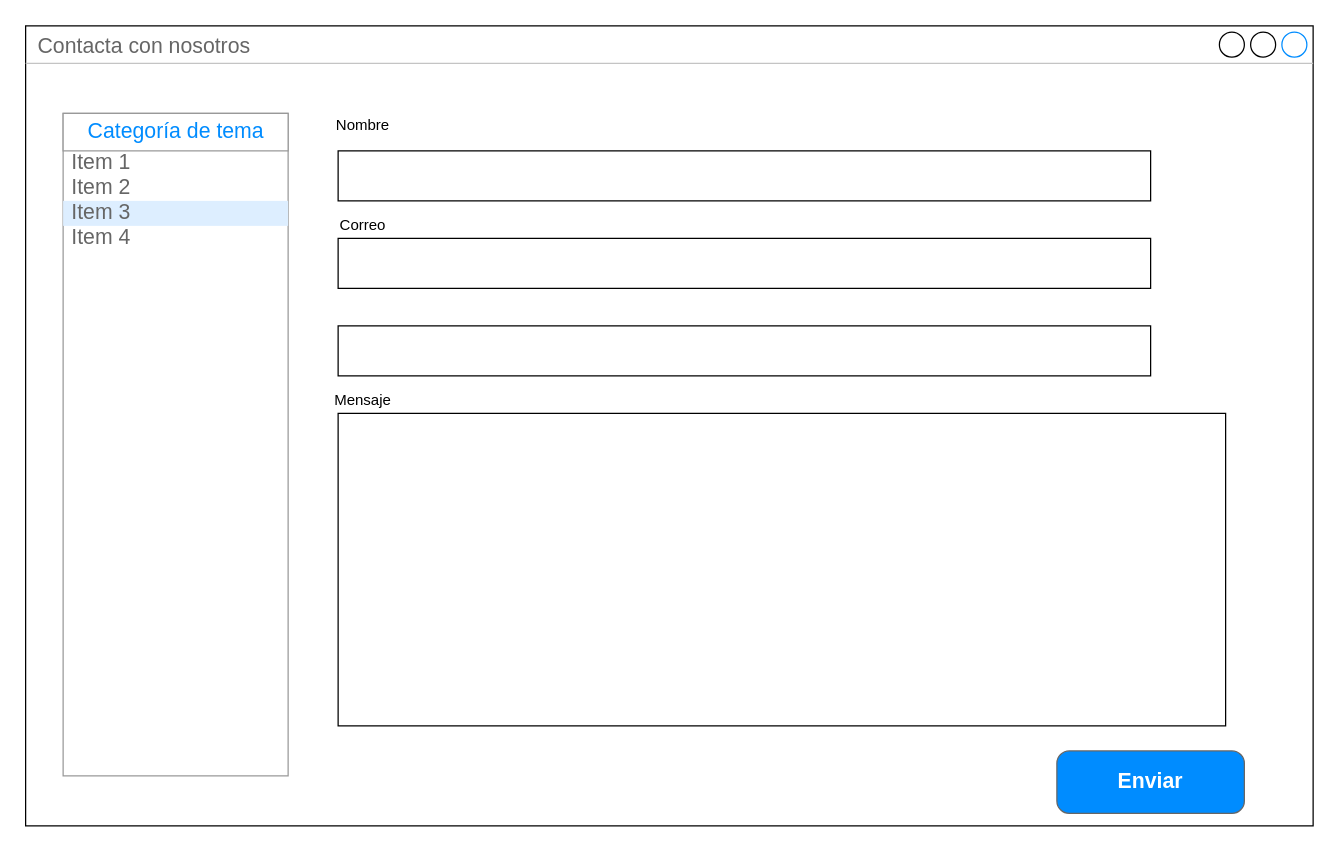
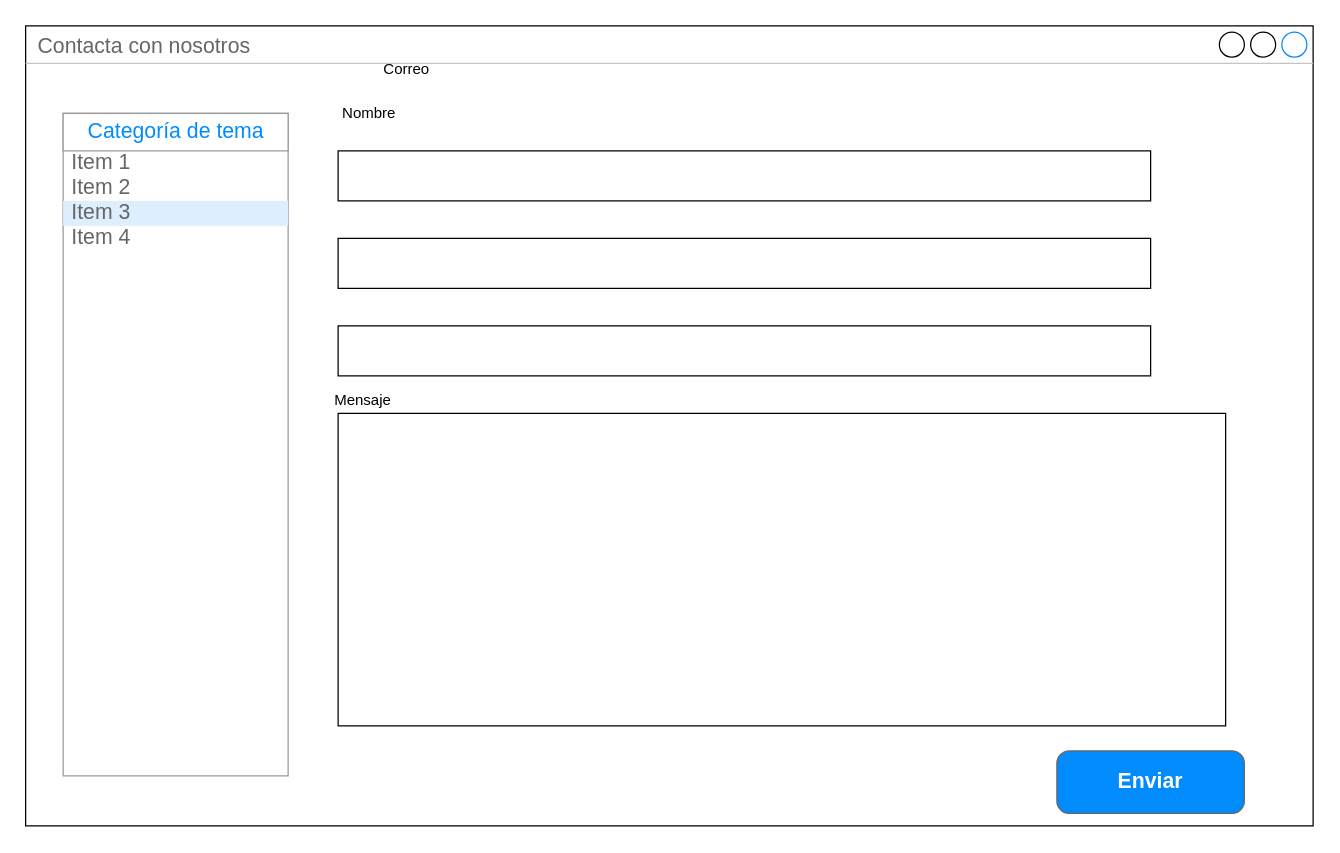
  <mxCell id="0" />
  <mxCell id="1" parent="0" />
  <mxCell id="2" value="Contacta con nosotros" style="strokeWidth=1;shadow=0;dashed=0;align=center;html=1;shape=mxgraph.mockup.containers.window;align=left;verticalAlign=top;spacingLeft=8;strokeColor2=#008cff;strokeColor3=#c4c4c4;fontColor=#666666;mainText=;fontSize=17;labelBackgroundColor=none;" vertex="1" parent="1"><mxGeometry x="20" y="20" width="1030" height="640" as="geometry" /></mxCell>
  <mxCell id="3" value="" style="strokeWidth=1;shadow=0;dashed=0;align=center;html=1;shape=mxgraph.mockup.forms.rrect;rSize=0;strokeColor=#999999;fillColor=#ffffff;" vertex="1" parent="1"><mxGeometry x="50" y="90" width="180" height="530" as="geometry" /></mxCell>
  <mxCell id="4" value="Categoría de tema" style="strokeWidth=1;shadow=0;dashed=0;align=center;html=1;shape=mxgraph.mockup.forms.rrect;rSize=0;strokeColor=#999999;fontColor=#008cff;fontSize=17;fillColor=#ffffff;resizeWidth=1;" vertex="1" parent="3"><mxGeometry width="180" height="30" relative="1" as="geometry" /></mxCell>
  <mxCell id="5" value="Item 1" style="strokeWidth=1;shadow=0;dashed=0;align=center;html=1;shape=mxgraph.mockup.forms.anchor;fontSize=17;fontColor=#666666;align=left;spacingLeft=5;resizeWidth=1;" vertex="1" parent="3"><mxGeometry width="180" height="20" relative="1" as="geometry"><mxPoint y="30" as="offset" /></mxGeometry></mxCell>
  <mxCell id="6" value="Item 2" style="strokeWidth=1;shadow=0;dashed=0;align=center;html=1;shape=mxgraph.mockup.forms.anchor;fontSize=17;fontColor=#666666;align=left;spacingLeft=5;resizeWidth=1;" vertex="1" parent="3"><mxGeometry width="180" height="20" relative="1" as="geometry"><mxPoint y="50" as="offset" /></mxGeometry></mxCell>
  <mxCell id="7" value="Item 3" style="strokeWidth=1;shadow=0;dashed=0;align=center;html=1;shape=mxgraph.mockup.forms.rrect;rSize=0;fontSize=17;fontColor=#666666;align=left;spacingLeft=5;fillColor=#ddeeff;strokeColor=none;resizeWidth=1;" vertex="1" parent="3"><mxGeometry width="180" height="20" relative="1" as="geometry"><mxPoint y="70" as="offset" /></mxGeometry></mxCell>
  <mxCell id="8" value="Item 4" style="strokeWidth=1;shadow=0;dashed=0;align=center;html=1;shape=mxgraph.mockup.forms.anchor;fontSize=17;fontColor=#666666;align=left;spacingLeft=5;resizeWidth=1;" vertex="1" parent="3"><mxGeometry width="180" height="20" relative="1" as="geometry"><mxPoint y="90" as="offset" /></mxGeometry></mxCell>
  <mxCell id="9" value="" style="rounded=0;whiteSpace=wrap;html=1;" vertex="1" parent="1"><mxGeometry x="270" y="120" width="650" height="40" as="geometry" /></mxCell>
  <mxCell id="10" value="" style="rounded=0;whiteSpace=wrap;html=1;" vertex="1" parent="1"><mxGeometry x="270" y="190" width="650" height="40" as="geometry" /></mxCell>
  <mxCell id="11" value="" style="rounded=0;whiteSpace=wrap;html=1;" vertex="1" parent="1"><mxGeometry x="270" y="260" width="650" height="40" as="geometry" /></mxCell>
  <mxCell id="12" value="" style="rounded=0;whiteSpace=wrap;html=1;" vertex="1" parent="1"><mxGeometry x="270" y="330" width="710" height="250" as="geometry" /></mxCell>
  <mxCell id="13" value="Enviar" style="strokeWidth=1;shadow=0;dashed=0;align=center;html=1;shape=mxgraph.mockup.buttons.button;strokeColor=#666666;fontColor=#ffffff;mainText=;buttonStyle=round;fontSize=17;fontStyle=1;fillColor=#008cff;whiteSpace=wrap;" vertex="1" parent="1"><mxGeometry x="845" y="600" width="150" height="50" as="geometry" /></mxCell>
- <mxCell id="14" value="Nombre" style="text;html=1;strokeColor=none;fillColor=none;align=center;verticalAlign=middle;whiteSpace=wrap;rounded=0;" vertex="1" parent="1"><mxGeometry x="270" y="90" width="40" height="20" as="geometry" /></mxCell>
- <mxCell id="15" value="Correo" style="text;html=1;strokeColor=none;fillColor=none;align=center;verticalAlign=middle;whiteSpace=wrap;rounded=0;" vertex="1" parent="1"><mxGeometry x="270" y="170" width="40" height="20" as="geometry" /></mxCell>
+ <mxCell id="14" value="Nombre" style="text;html=1;strokeColor=none;fillColor=none;align=center;verticalAlign=middle;whiteSpace=wrap;rounded=0;" vertex="1" parent="1"><mxGeometry x="275" y="80" width="40" height="20" as="geometry" /></mxCell>
+ <mxCell id="15" value="Correo" style="text;html=1;strokeColor=none;fillColor=none;align=center;verticalAlign=middle;whiteSpace=wrap;rounded=0;" vertex="1" parent="1"><mxGeometry x="305" y="45" width="40" height="20" as="geometry" /></mxCell>
  <mxCell id="16" value="Mensaje" style="text;html=1;strokeColor=none;fillColor=none;align=center;verticalAlign=middle;whiteSpace=wrap;rounded=0;" vertex="1" parent="1"><mxGeometry x="270" y="310" width="40" height="20" as="geometry" /></mxCell>
